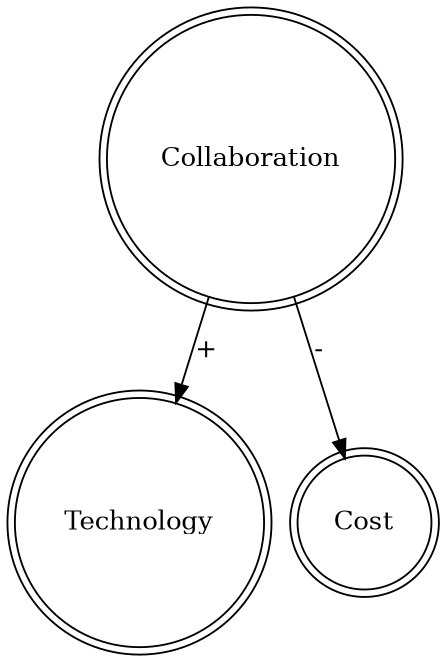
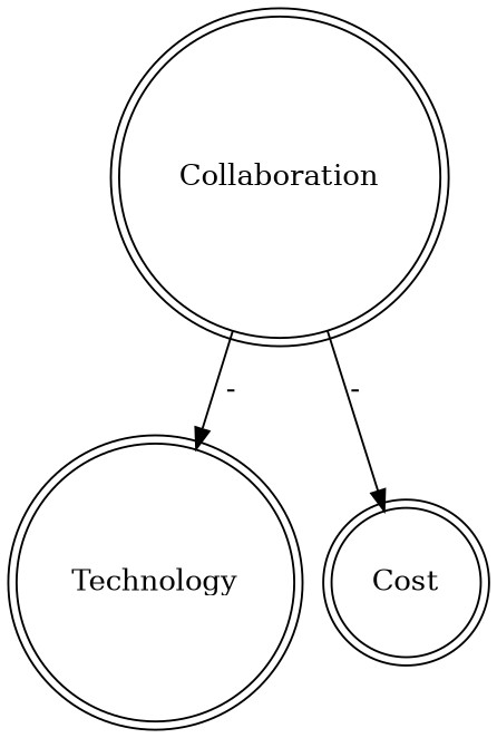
  digraph {
    node [shape=doublecircle]
    n1 [label=Collaboration]
    n2 [label=Technology]
    n3 [label=Cost]
-   n1 -> n2 [label="+"]
+   n1 -> n2 [label="-"]
    n1 -> n3 [label="-"]
  }
